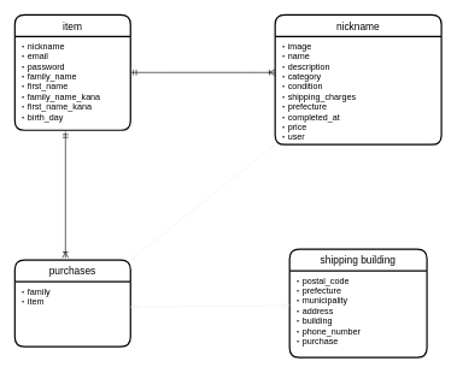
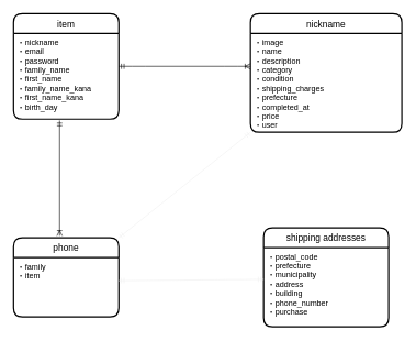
  <mxCell id="0" />
  <mxCell id="1" parent="0" />
  <mxCell id="2" value="item" style="swimlane;childLayout=stackLayout;horizontal=1;startSize=30;horizontalStack=0;rounded=1;fontSize=14;fontStyle=0;strokeWidth=2;resizeParent=0;resizeLast=1;shadow=0;dashed=0;align=center;" vertex="1" parent="1"><mxGeometry x="20" y="20" width="160" height="160" as="geometry" /></mxCell>
  <mxCell id="3" value="・nickname&#10;・email&#10;・password&#10;・family_name&#10;・first_name&#10;・family_name_kana&#10;・first_name_kana&#10;・birth_day" style="align=left;strokeColor=none;fillColor=none;spacingLeft=4;fontSize=12;verticalAlign=top;resizable=0;rotatable=0;part=1;" vertex="1" parent="2"><mxGeometry y="30" width="160" height="130" as="geometry" /></mxCell>
  <mxCell id="4" value="nickname" style="swimlane;childLayout=stackLayout;horizontal=1;startSize=30;horizontalStack=0;rounded=1;fontSize=14;fontStyle=0;strokeWidth=2;resizeParent=0;resizeLast=1;shadow=0;dashed=0;align=center;" vertex="1" parent="1"><mxGeometry x="380" y="20" width="230" height="180" as="geometry" /></mxCell>
  <mxCell id="5" value="・image&#10;・name&#10;・description&#10;・category&#10;・condition&#10;・shipping_charges&#10;・prefecture&#10;・completed_at&#10;・price&#10;・user&#10;&#10;&#10;&#10;" style="align=left;strokeColor=none;fillColor=none;spacingLeft=4;fontSize=12;verticalAlign=top;resizable=0;rotatable=0;part=1;" vertex="1" parent="4"><mxGeometry y="30" width="230" height="150" as="geometry" /></mxCell>
  <mxCell id="6" value="" style="fontSize=12;html=1;endArrow=ERmandOne;startArrow=ERmandOne;strokeColor=#f0f0f0;exitX=0.5;exitY=0;exitDx=0;exitDy=0;entryX=0;entryY=1;entryDx=0;entryDy=0;" edge="1" parent="4" target="5"><mxGeometry width="100" height="100" relative="1" as="geometry"><mxPoint x="-200" y="340" as="sourcePoint" /><mxPoint x="10" y="175" as="targetPoint" /></mxGeometry></mxCell>
- <mxCell id="7" value="shipping building" style="swimlane;childLayout=stackLayout;horizontal=1;startSize=30;horizontalStack=0;rounded=1;fontSize=14;fontStyle=0;strokeWidth=2;resizeParent=0;resizeLast=1;shadow=0;dashed=0;align=center;" vertex="1" parent="1"><mxGeometry x="400" y="345" width="190" height="150" as="geometry" /></mxCell>
+ <mxCell id="7" value="shipping addresses" style="swimlane;childLayout=stackLayout;horizontal=1;startSize=30;horizontalStack=0;rounded=1;fontSize=14;fontStyle=0;strokeWidth=2;resizeParent=0;resizeLast=1;shadow=0;dashed=0;align=center;" vertex="1" parent="1"><mxGeometry x="400" y="345" width="190" height="150" as="geometry" /></mxCell>
  <mxCell id="8" value="・postal_code&#10;・prefecture&#10;・municipality&#10;・address&#10;・building&#10;・phone_number&#10;・purchase&#10;&#10;&#10;&#10;" style="align=left;strokeColor=none;fillColor=none;spacingLeft=4;fontSize=12;verticalAlign=top;resizable=0;rotatable=0;part=1;" vertex="1" parent="7"><mxGeometry y="30" width="190" height="120" as="geometry" /></mxCell>
  <mxCell id="9" value="" style="edgeStyle=entityRelationEdgeStyle;fontSize=12;html=1;endArrow=ERoneToMany;startArrow=ERmandOne;" edge="1" parent="1"><mxGeometry width="100" height="100" relative="1" as="geometry"><mxPoint x="180" y="100" as="sourcePoint" /><mxPoint x="380" y="100" as="targetPoint" /></mxGeometry></mxCell>
- <mxCell id="10" value="purchases" style="swimlane;childLayout=stackLayout;horizontal=1;startSize=30;horizontalStack=0;rounded=1;fontSize=14;fontStyle=0;strokeWidth=2;resizeParent=0;resizeLast=1;shadow=0;dashed=0;align=center;" vertex="1" parent="1"><mxGeometry x="20" y="360" width="160" height="120" as="geometry" /></mxCell>
+ <mxCell id="10" value="phone" style="swimlane;childLayout=stackLayout;horizontal=1;startSize=30;horizontalStack=0;rounded=1;fontSize=14;fontStyle=0;strokeWidth=2;resizeParent=0;resizeLast=1;shadow=0;dashed=0;align=center;" vertex="1" parent="1"><mxGeometry x="20" y="360" width="160" height="120" as="geometry" /></mxCell>
  <mxCell id="11" value="・family&#10;・item" style="align=left;strokeColor=none;fillColor=none;spacingLeft=4;fontSize=12;verticalAlign=top;resizable=0;rotatable=0;part=1;whiteSpace=wrap;" vertex="1" parent="10"><mxGeometry y="30" width="160" height="90" as="geometry" /></mxCell>
  <mxCell id="12" value="" style="fontSize=12;html=1;endArrow=ERmandOne;startArrow=ERmandOne;strokeColor=#f0f0f0;entryX=0;entryY=0.4;entryDx=0;entryDy=0;exitX=1;exitY=0.389;exitDx=0;exitDy=0;exitPerimeter=0;entryPerimeter=0;" edge="1" parent="1" source="11" target="8"><mxGeometry width="100" height="100" relative="1" as="geometry"><mxPoint x="271.54" y="480" as="sourcePoint" /><mxPoint x="270" y="307.99" as="targetPoint" /></mxGeometry></mxCell>
  <mxCell id="13" value="" style="fontSize=12;html=1;endArrow=ERoneToMany;startArrow=ERmandOne;" edge="1" parent="1"><mxGeometry width="100" height="100" relative="1" as="geometry"><mxPoint x="90" y="182" as="sourcePoint" /><mxPoint x="90" y="357" as="targetPoint" /></mxGeometry></mxCell>
